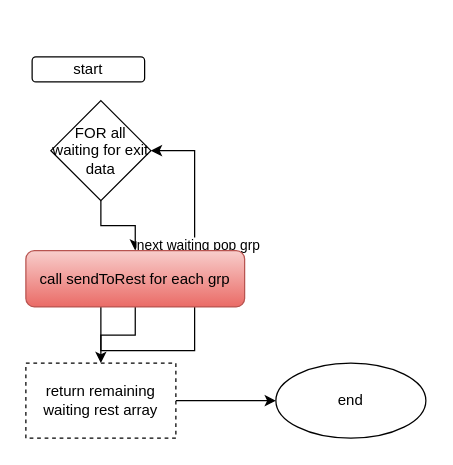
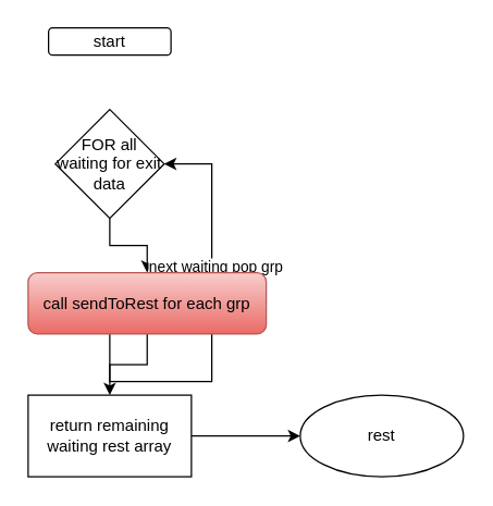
  <mxCell id="0" />
  <mxCell id="1" parent="0" />
- <mxCell id="2" value="start" style="rounded=1;whiteSpace=wrap;html=1;" vertex="1" parent="1"><mxGeometry x="25" y="45" width="90" height="20" as="geometry" /></mxCell>
+ <mxCell id="2" value="start" style="rounded=1;whiteSpace=wrap;html=1;" vertex="1" parent="1"><mxGeometry x="35" y="20" width="90" height="20" as="geometry" /></mxCell>
  <mxCell id="3" value="" style="edgeStyle=orthogonalEdgeStyle;rounded=0;orthogonalLoop=1;jettySize=auto;html=1;" edge="1" parent="1" source="4" target="8"><mxGeometry relative="1" as="geometry" /></mxCell>
  <mxCell id="4" value="FOR all waiting for exit data" style="rhombus;whiteSpace=wrap;html=1;" vertex="1" parent="1"><mxGeometry x="40" y="80" width="80" height="80" as="geometry" /></mxCell>
  <mxCell id="5" value="" style="edgeStyle=orthogonalEdgeStyle;rounded=0;orthogonalLoop=1;jettySize=auto;html=1;" edge="1" parent="1" source="8" target="10"><mxGeometry relative="1" as="geometry" /></mxCell>
  <mxCell id="6" style="edgeStyle=orthogonalEdgeStyle;rounded=0;orthogonalLoop=1;jettySize=auto;html=1;entryX=1;entryY=0.5;entryDx=0;entryDy=0;" edge="1" parent="1" source="8" target="4"><mxGeometry relative="1" as="geometry"><Array as="points"><mxPoint x="80" y="280" /><mxPoint x="155" y="280" /><mxPoint x="155" y="120" /></Array></mxGeometry></mxCell>
  <mxCell id="7" value="next waiting pop grp" style="edgeLabel;html=1;align=center;verticalAlign=middle;resizable=0;points=[];" vertex="1" connectable="0" parent="6"><mxGeometry x="0.281" y="-2" relative="1" as="geometry"><mxPoint as="offset" /></mxGeometry></mxCell>
  <mxCell id="8" value="call&amp;nbsp;sendToRest for each grp" style="rounded=1;whiteSpace=wrap;html=1;fillColor=#f8cecc;gradientColor=#ea6b66;strokeColor=#b85450;" vertex="1" parent="1"><mxGeometry x="20" y="200" width="175" height="45" as="geometry" /></mxCell>
  <mxCell id="9" value="" style="edgeStyle=orthogonalEdgeStyle;rounded=0;orthogonalLoop=1;jettySize=auto;html=1;" edge="1" parent="1" source="10" target="11"><mxGeometry relative="1" as="geometry" /></mxCell>
- <mxCell id="10" value="return remaining waiting rest array" style="rounded=0;whiteSpace=wrap;html=1;dashed=1;" vertex="1" parent="1"><mxGeometry x="20" y="290" width="120" height="60" as="geometry" /></mxCell>
- <mxCell id="11" value="end" style="ellipse;whiteSpace=wrap;html=1;rounded=0;" vertex="1" parent="1"><mxGeometry x="220" y="290" width="120" height="60" as="geometry" /></mxCell>
+ <mxCell id="10" value="return remaining waiting rest array" style="rounded=0;whiteSpace=wrap;html=1;" vertex="1" parent="1"><mxGeometry x="20" y="290" width="120" height="60" as="geometry" /></mxCell>
+ <mxCell id="11" value="rest" style="ellipse;whiteSpace=wrap;html=1;rounded=0;" vertex="1" parent="1"><mxGeometry x="220" y="290" width="120" height="60" as="geometry" /></mxCell>
